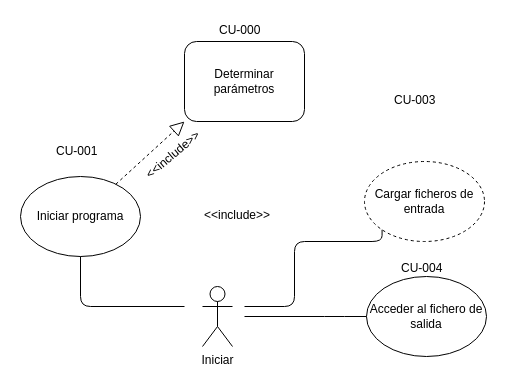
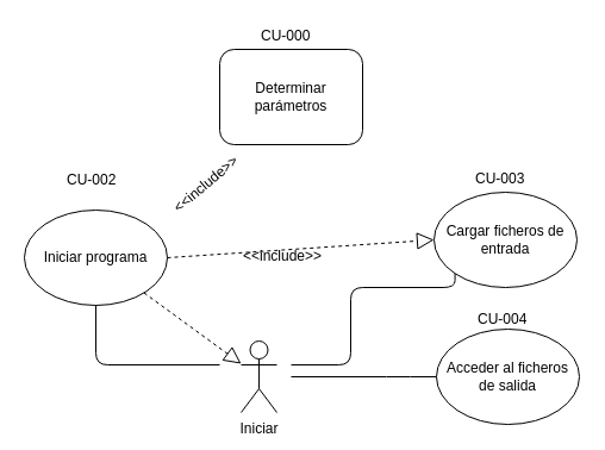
  <mxCell id="0" />
  <mxCell id="1" parent="0" />
  <mxCell id="2" value="Iniciar programa&lt;br&gt;" style="ellipse;whiteSpace=wrap;html=1;" vertex="1" parent="1"><mxGeometry x="20" y="176" width="120" height="80" as="geometry" /></mxCell>
- <mxCell id="3" value="CU-001" style="text;html=1;resizable=0;points=[];autosize=1;align=left;verticalAlign=top;spacingTop=-4;" vertex="1" parent="1"><mxGeometry x="54" y="141" width="60" height="20" as="geometry" /></mxCell>
+ <mxCell id="3" value="CU-002" style="text;html=1;resizable=0;points=[];autosize=1;align=left;verticalAlign=top;spacingTop=-4;" vertex="1" parent="1"><mxGeometry x="54" y="141" width="60" height="20" as="geometry" /></mxCell>
  <mxCell id="4" value="Determinar parámetros" style="whiteSpace=wrap;html=1;rounded=1;" vertex="1" parent="1"><mxGeometry x="184" y="41" width="120" height="80" as="geometry" /></mxCell>
  <mxCell id="5" value="CU-000" style="text;html=1;resizable=0;points=[];autosize=1;align=left;verticalAlign=top;spacingTop=-4;" vertex="1" parent="1"><mxGeometry x="217" y="20" width="60" height="20" as="geometry" /></mxCell>
- <mxCell id="6" value="" style="endArrow=block;dashed=1;endFill=0;endSize=12;html=1;entryX=0;entryY=1;entryDx=0;entryDy=0;" edge="1" parent="1" source="2" target="4"><mxGeometry width="160" relative="1" as="geometry"><mxPoint x="104" y="161" as="sourcePoint" /><mxPoint x="264" y="161" as="targetPoint" /></mxGeometry></mxCell>
+ <mxCell id="6" value="" style="endArrow=block;dashed=1;endFill=0;endSize=12;html=1;" edge="1" parent="1" source="2" target="14"><mxGeometry width="160" relative="1" as="geometry"><mxPoint x="104" y="161" as="sourcePoint" /><mxPoint x="264" y="161" as="targetPoint" /></mxGeometry></mxCell>
  <mxCell id="7" value="&amp;lt;&amp;lt;include&amp;gt;&amp;gt;" style="text;html=1;resizable=0;points=[];autosize=1;align=left;verticalAlign=top;spacingTop=-4;rotation=-40;" vertex="1" parent="1"><mxGeometry x="137" y="141" width="80" height="20" as="geometry" /></mxCell>
- <mxCell id="8" value="Cargar ficheros de entrada" style="ellipse;whiteSpace=wrap;html=1;dashed=1;" vertex="1" parent="1"><mxGeometry x="364" y="161" width="120" height="80" as="geometry" /></mxCell>
- <mxCell id="9" value="CU-003" style="text;html=1;resizable=0;points=[];autosize=1;align=left;verticalAlign=top;spacingTop=-4;" vertex="1" parent="1"><mxGeometry x="392" y="90" width="60" height="20" as="geometry" /></mxCell>
+ <mxCell id="8" value="Cargar ficheros de entrada" style="ellipse;whiteSpace=wrap;html=1;" vertex="1" parent="1"><mxGeometry x="364" y="161" width="120" height="80" as="geometry" /></mxCell>
+ <mxCell id="9" value="CU-003" style="text;html=1;resizable=0;points=[];autosize=1;align=left;verticalAlign=top;spacingTop=-4;" vertex="1" parent="1"><mxGeometry x="397" y="140" width="60" height="20" as="geometry" /></mxCell>
+ <mxCell id="10" value="" style="endArrow=block;dashed=1;endFill=0;endSize=12;html=1;entryX=0;entryY=0.5;entryDx=0;entryDy=0;exitX=1;exitY=0.5;exitDx=0;exitDy=0;" edge="1" parent="1" source="2" target="8"><mxGeometry width="160" relative="1" as="geometry"><mxPoint x="129.74" y="181.032" as="sourcePoint" /><mxPoint x="212" y="119" as="targetPoint" /></mxGeometry></mxCell>
  <mxCell id="11" value="&amp;lt;&amp;lt;include&amp;gt;&amp;gt;" style="text;html=1;resizable=0;points=[];autosize=1;align=left;verticalAlign=top;spacingTop=-4;rotation=0;" vertex="1" parent="1"><mxGeometry x="202" y="205" width="80" height="20" as="geometry" /></mxCell>
- <mxCell id="12" value="Acceder al fichero de salida" style="ellipse;whiteSpace=wrap;html=1;" vertex="1" parent="1"><mxGeometry x="366" y="276" width="120" height="80" as="geometry" /></mxCell>
+ <mxCell id="12" value="Acceder al ficheros de salida" style="ellipse;whiteSpace=wrap;html=1;" vertex="1" parent="1"><mxGeometry x="366" y="276" width="120" height="80" as="geometry" /></mxCell>
  <mxCell id="13" value="CU-004" style="text;html=1;resizable=0;points=[];autosize=1;align=left;verticalAlign=top;spacingTop=-4;" vertex="1" parent="1"><mxGeometry x="399" y="258" width="60" height="20" as="geometry" /></mxCell>
  <mxCell id="14" value="Iniciar" style="shape=umlActor;verticalLabelPosition=bottom;labelBackgroundColor=#ffffff;verticalAlign=top;html=1;" vertex="1" parent="1"><mxGeometry x="202" y="286" width="30" height="60" as="geometry" /></mxCell>
  <mxCell id="15" value="" style="endArrow=none;html=1;edgeStyle=orthogonalEdgeStyle;exitX=0.5;exitY=1;exitDx=0;exitDy=0;" edge="1" parent="1" source="2"><mxGeometry relative="1" as="geometry"><mxPoint x="80" y="241" as="sourcePoint" /><mxPoint x="184" y="306" as="targetPoint" /><Array as="points"><mxPoint x="80" y="306" /></Array></mxGeometry></mxCell>
  <mxCell id="16" value="" style="endArrow=none;html=1;edgeStyle=orthogonalEdgeStyle;exitX=0;exitY=1;exitDx=0;exitDy=0;" edge="1" parent="1" source="8"><mxGeometry relative="1" as="geometry"><mxPoint x="90" y="251" as="sourcePoint" /><mxPoint x="244" y="306" as="targetPoint" /><Array as="points"><mxPoint x="382" y="241" /><mxPoint x="294" y="241" /><mxPoint x="294" y="306" /></Array></mxGeometry></mxCell>
  <mxCell id="17" value="" style="endArrow=none;html=1;edgeStyle=orthogonalEdgeStyle;exitX=0;exitY=0.5;exitDx=0;exitDy=0;" edge="1" parent="1" source="12"><mxGeometry relative="1" as="geometry"><mxPoint x="392" y="239" as="sourcePoint" /><mxPoint x="244" y="316" as="targetPoint" /><Array as="points"><mxPoint x="334" y="316" /><mxPoint x="334" y="316" /></Array></mxGeometry></mxCell>
